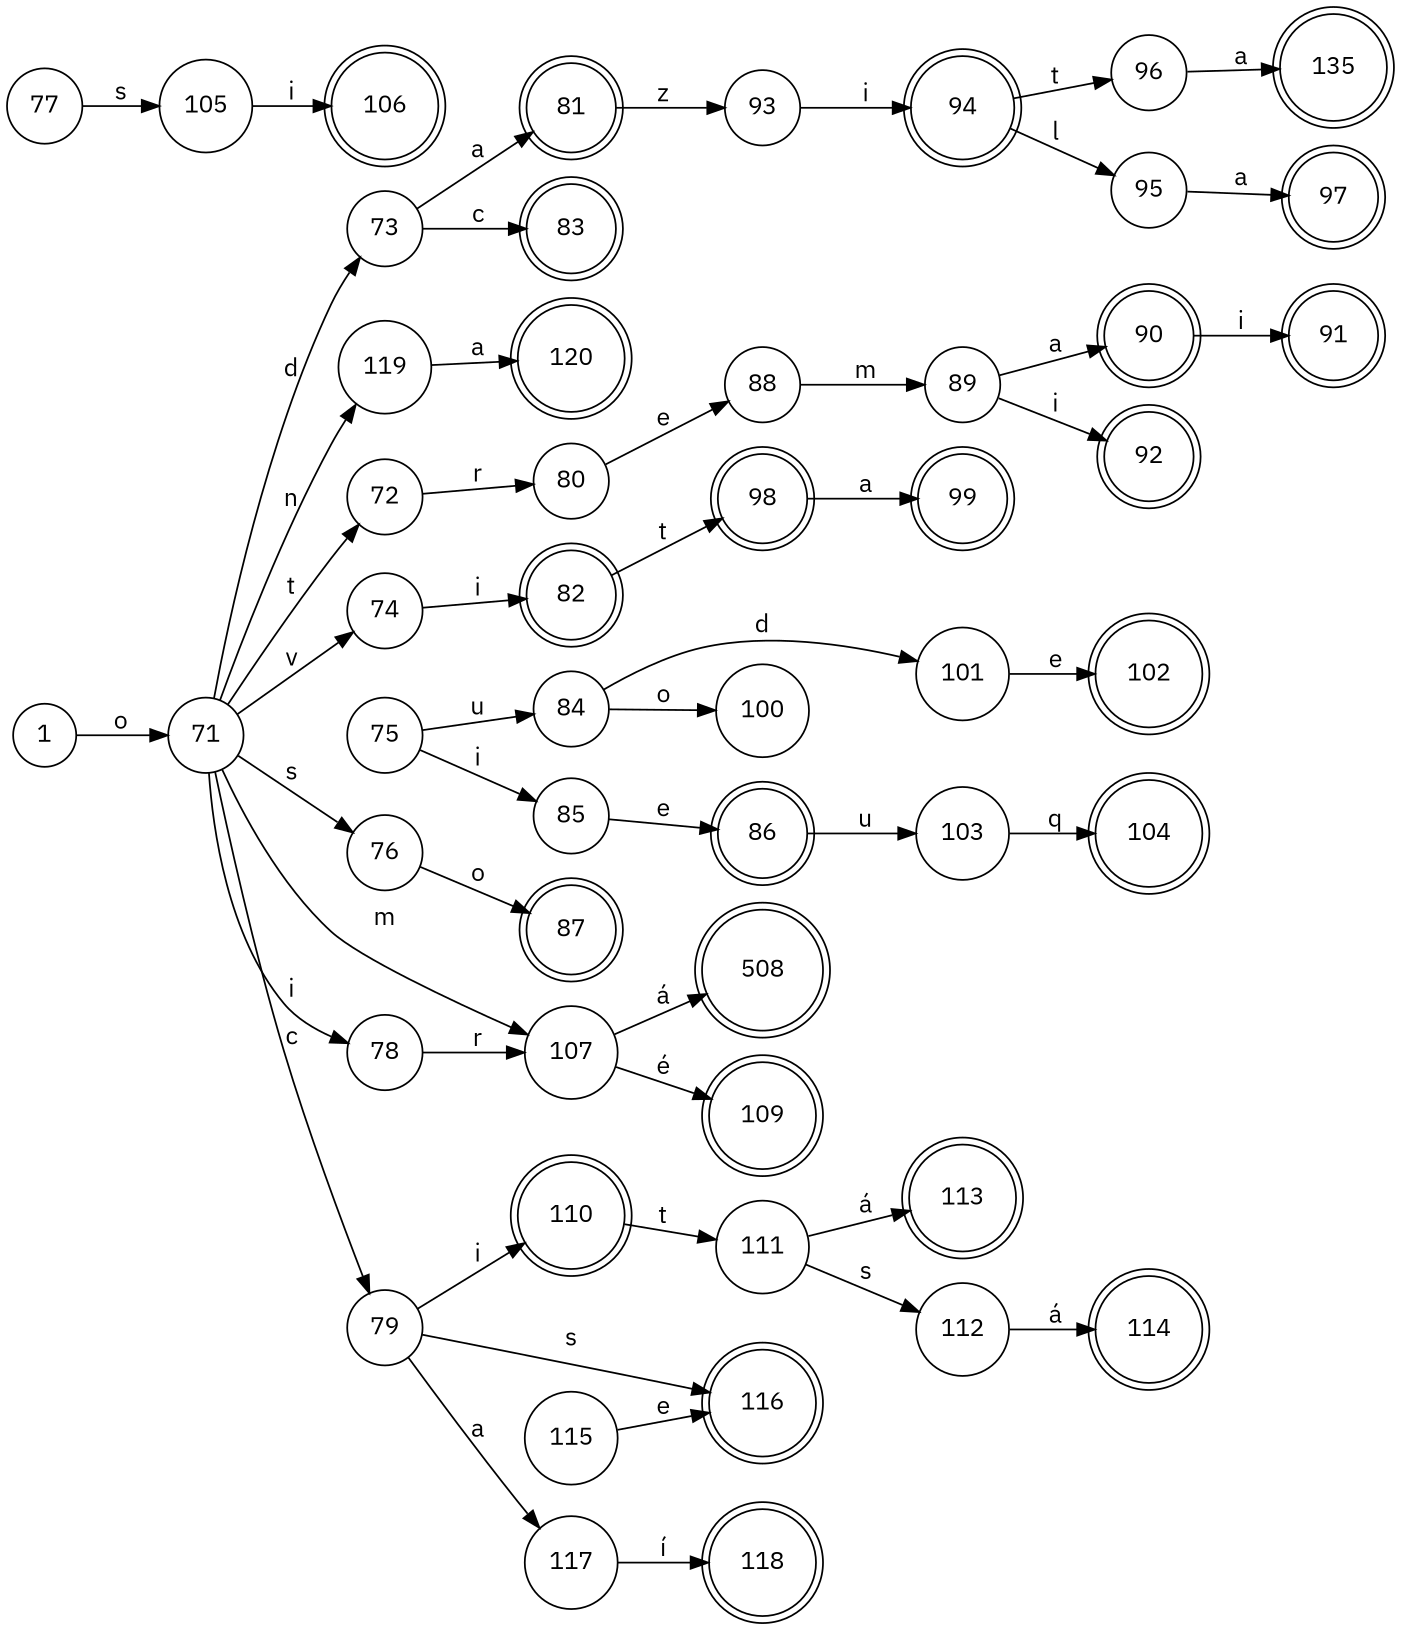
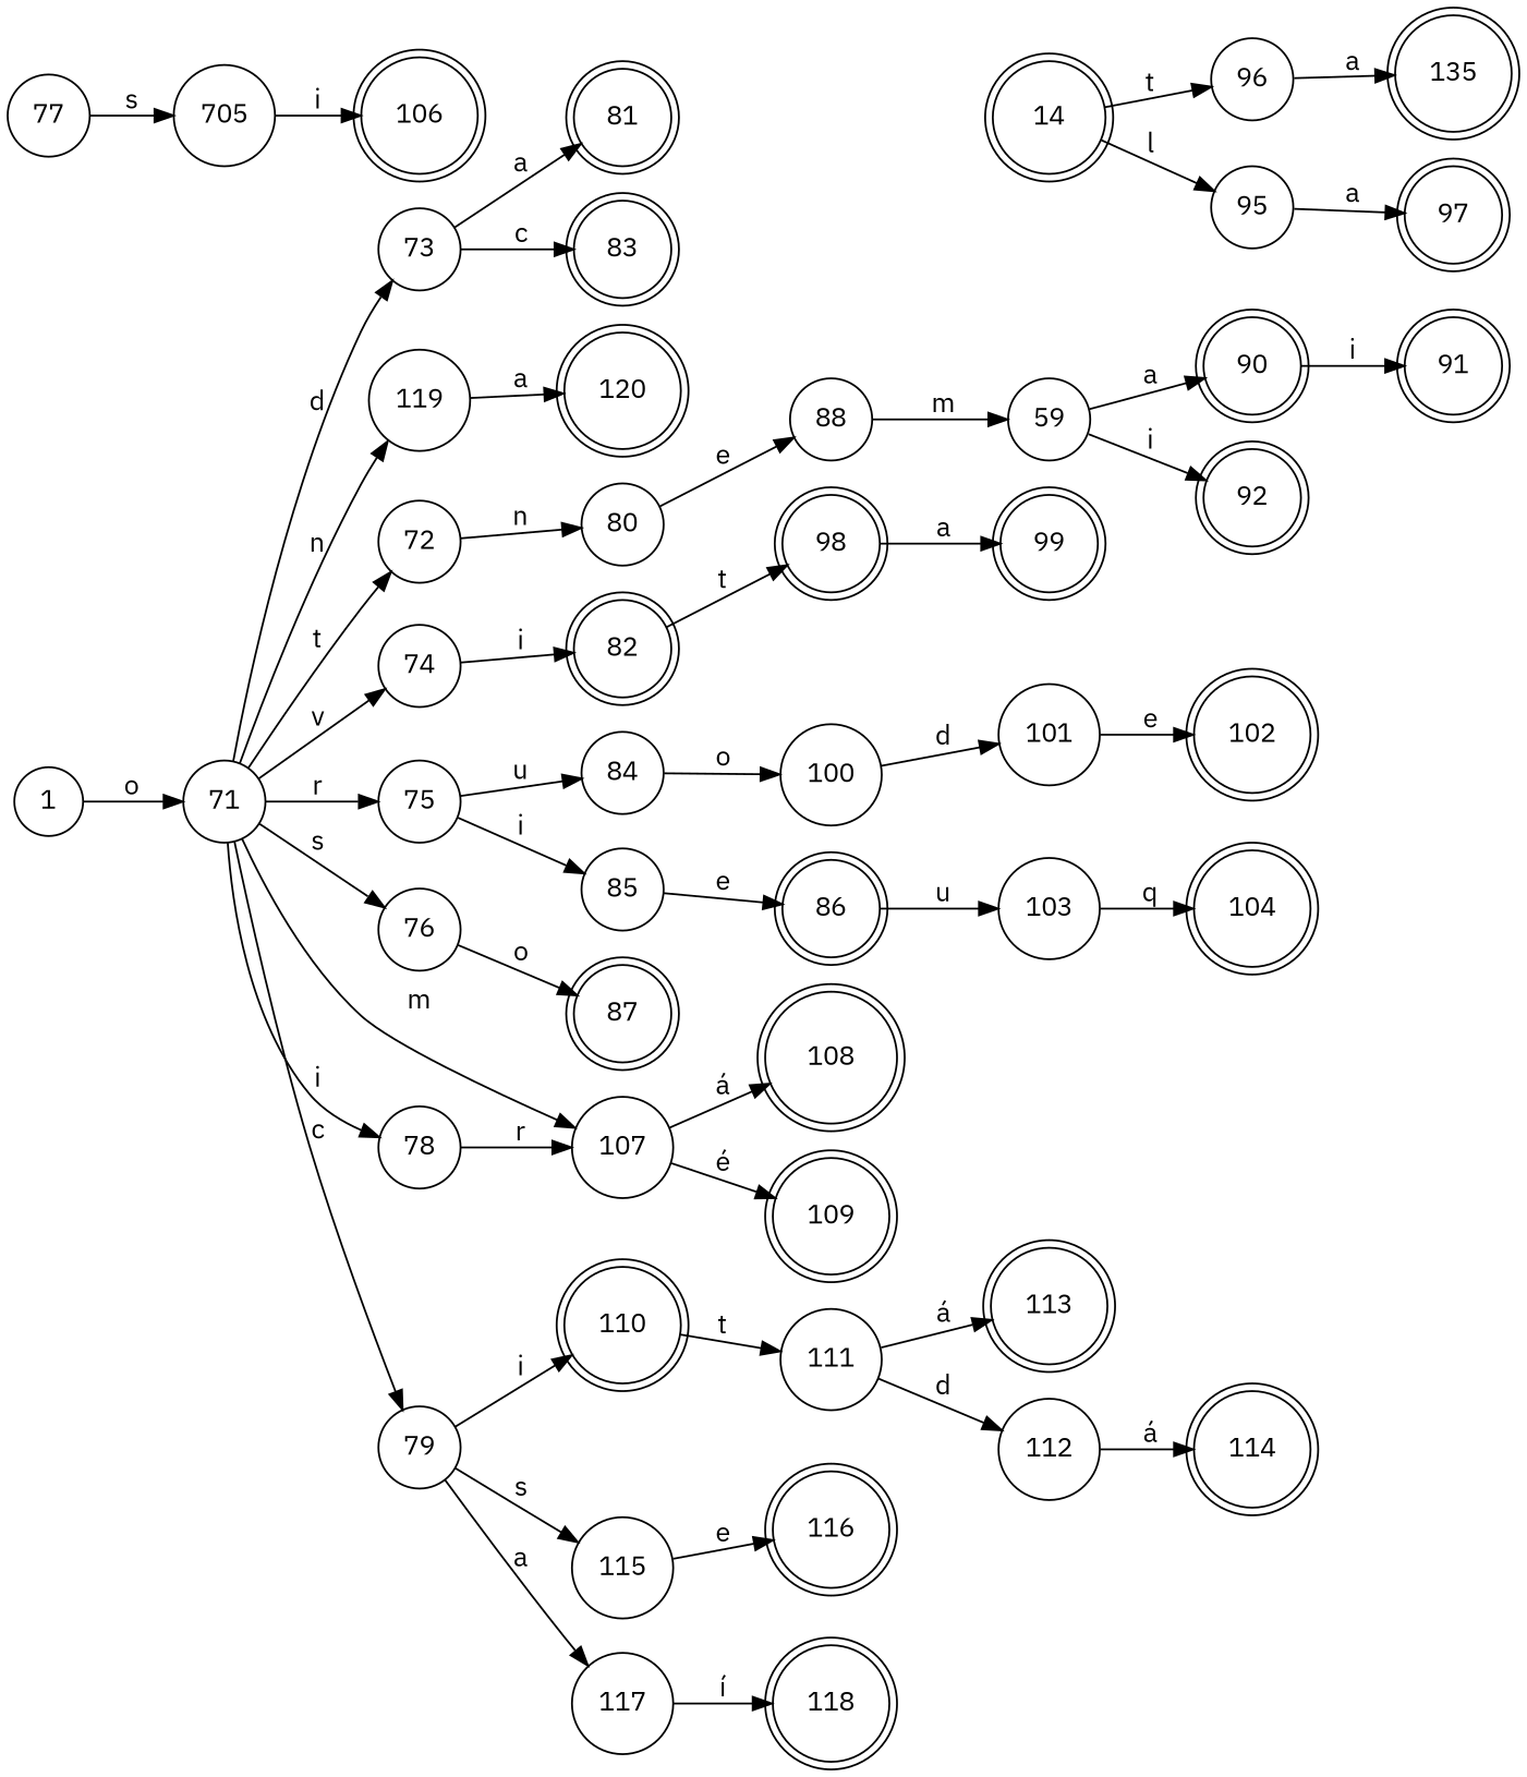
  digraph {
    fontname="IBM Plex Sans"
    rankdir=LR
    node [fontname="IBM Plex Sans" shape=circle]
    edge [fontname="IBM Plex Sans"]
    135 [shape=doublecircle]
    120 [shape=doublecircle]
    90 [shape=doublecircle]
    91 [shape=doublecircle]
    92 [shape=doublecircle]
    81 [shape=doublecircle]
-   93
-   94 [shape=doublecircle]
+   94 [shape=doublecircle label=14]
    83 [shape=doublecircle]
    95
    96
    97 [shape=doublecircle]
    82 [shape=doublecircle]
    98 [shape=doublecircle]
    99 [shape=doublecircle]
    102 [shape=doublecircle]
    86 [shape=doublecircle]
    103
    104 [shape=doublecircle]
    87 [shape=doublecircle]
    106 [shape=doublecircle]
-   108 [shape=doublecircle label=508]
+   108 [shape=doublecircle]
    109 [shape=doublecircle]
    110 [shape=doublecircle]
    111
    113 [shape=doublecircle]
    112
    116 [shape=doublecircle]
    118 [shape=doublecircle]
    114 [shape=doublecircle]
    1
    71
    119
    72
    73
    74
    75
    76
    78
    79
    107
    80
    84
    85
    77
-   105
+   105 [label=705]
    115
    117
    88
    100
-   89
+   89 [label=59]
    101
    90 -> 91 [label=i]
-   81 -> 93 [label=z]
-   93 -> 94 [label=i]
    94 -> 95 [label=l]
    94 -> 96 [label=t]
    95 -> 97 [label=a]
    96 -> 135 [label=a]
    82 -> 98 [label=t]
    98 -> 99 [label=a]
    86 -> 103 [label=u]
    103 -> 104 [label=q]
    110 -> 111 [label=t]
    111 -> 113 [label="á"]
-   111 -> 112 [label=s]
+   111 -> 112 [label=d]
    112 -> 114 [label="á"]
    1 -> 71 [label=o]
    71 -> 119 [label=n]
    71 -> 72 [label=t]
    71 -> 73 [label=d]
    71 -> 74 [label=v]
+   71 -> 75 [label=r]
    71 -> 76 [label=s]
    71 -> 78 [label=i]
    71 -> 79 [label=c]
    71 -> 107 [label=m]
    119 -> 120 [label=a]
-   72 -> 80 [label=r]
+   72 -> 80 [label=n]
    73 -> 81 [label=a]
    73 -> 83 [label=c]
    74 -> 82 [label=i]
    75 -> 84 [label=u]
    75 -> 85 [label=i]
    76 -> 87 [label=o]
    78 -> 107 [label=r]
    79 -> 110 [label=i]
-   79 -> 116 [label=s]
+   79 -> 115 [label=s]
    79 -> 117 [label=a]
    107 -> 108 [label="á"]
    107 -> 109 [label="é"]
    80 -> 88 [label=e]
    84 -> 100 [label=o]
    85 -> 86 [label=e]
    77 -> 105 [label=s]
    105 -> 106 [label=i]
    115 -> 116 [label=e]
    117 -> 118 [label="í"]
    88 -> 89 [label=m]
-   84 -> 101 [label=d]
+   100 -> 101 [label=d]
    89 -> 90 [label=a]
    89 -> 92 [label=i]
    101 -> 102 [label=e]
  }
